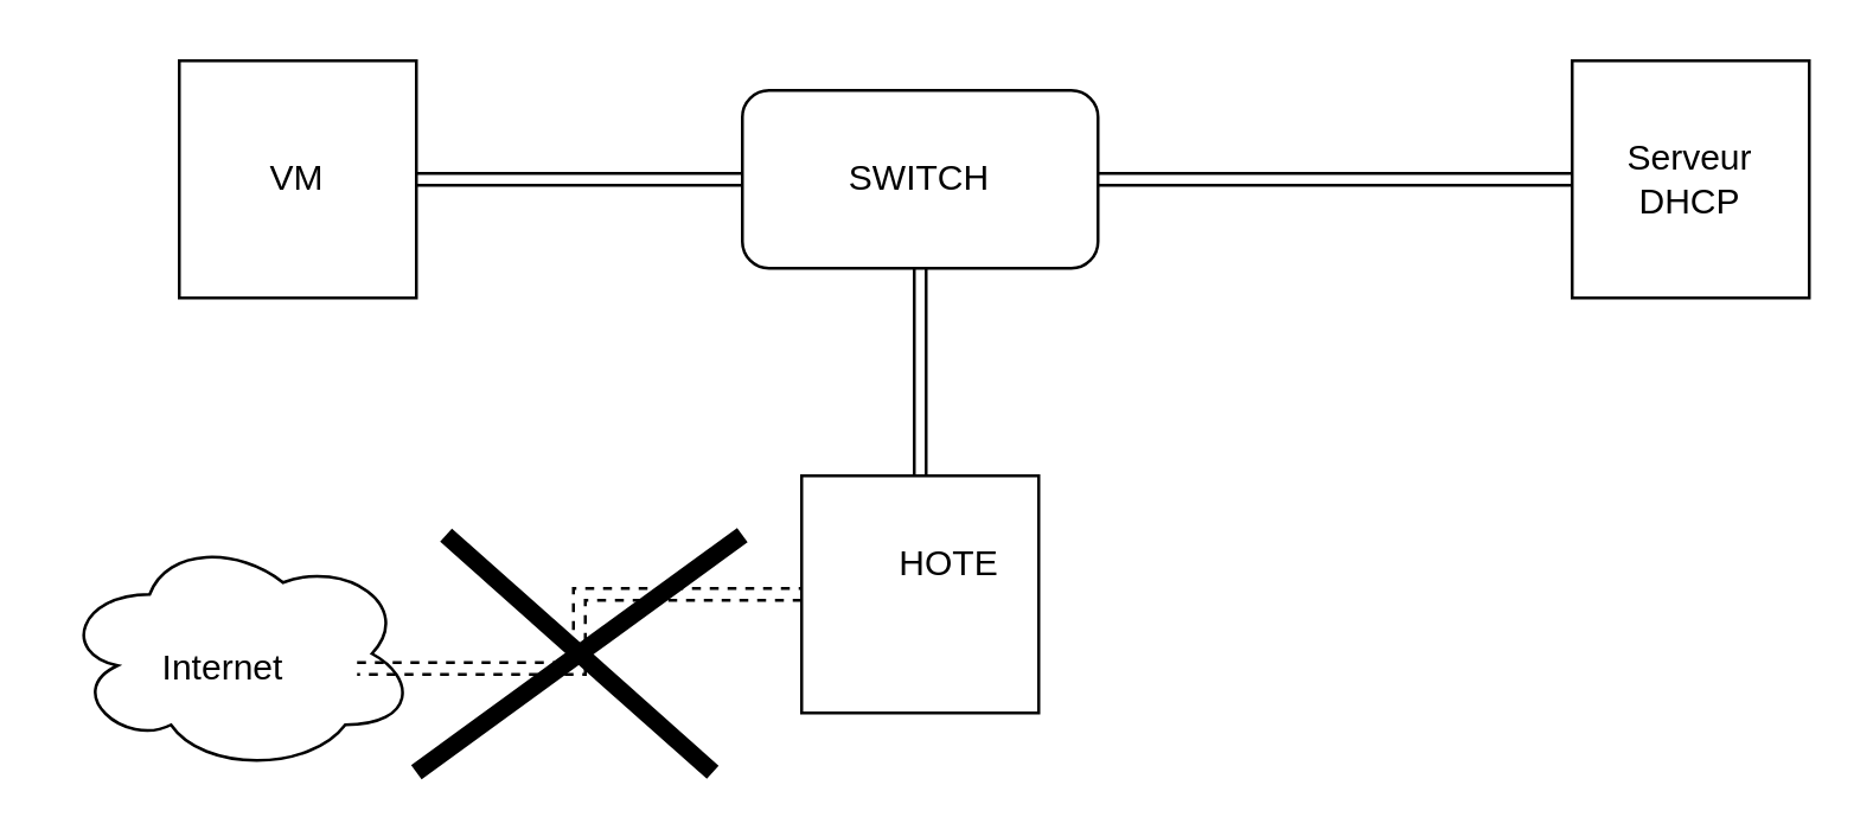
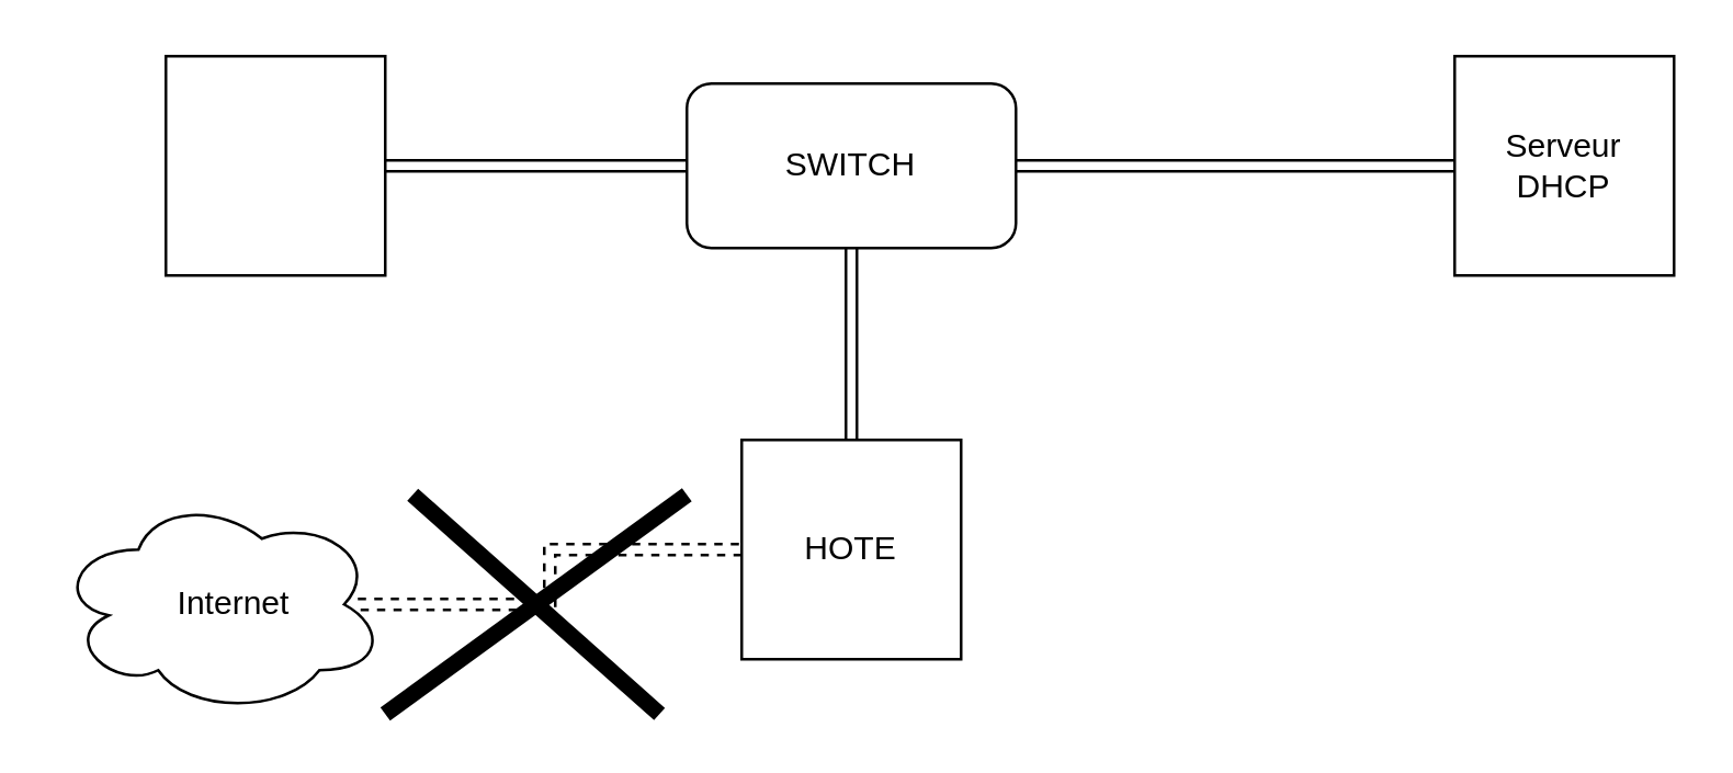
  <mxCell id="0" />
  <mxCell id="1" parent="0" />
  <mxCell id="2" value="" style="group" vertex="1" connectable="0" parent="1"><mxGeometry x="60" y="20" width="80" height="80" as="geometry" /></mxCell>
  <mxCell id="3" value="" style="whiteSpace=wrap;html=1;aspect=fixed;" vertex="1" parent="2"><mxGeometry width="80" height="80" as="geometry" /></mxCell>
- <mxCell id="4" value="VM" style="text;html=1;strokeColor=none;fillColor=none;align=center;verticalAlign=middle;whiteSpace=wrap;rounded=0;" vertex="1" parent="2"><mxGeometry x="20" y="30" width="40" height="20" as="geometry" /></mxCell>
  <mxCell id="5" value="" style="group" vertex="1" connectable="0" parent="1"><mxGeometry x="250" y="30" width="120" height="60" as="geometry" /></mxCell>
  <mxCell id="6" value="" style="rounded=1;whiteSpace=wrap;html=1;" vertex="1" parent="5"><mxGeometry width="120" height="60" as="geometry" /></mxCell>
  <mxCell id="7" value="SWITCH" style="text;html=1;strokeColor=none;fillColor=none;align=center;verticalAlign=middle;whiteSpace=wrap;rounded=0;" vertex="1" parent="5"><mxGeometry y="20" width="120" height="20" as="geometry" /></mxCell>
  <mxCell id="8" value="" style="group" vertex="1" connectable="0" parent="1"><mxGeometry x="270" y="160" width="80" height="80" as="geometry" /></mxCell>
  <mxCell id="9" value="" style="whiteSpace=wrap;html=1;aspect=fixed;" vertex="1" parent="8"><mxGeometry width="80" height="80" as="geometry" /></mxCell>
- <mxCell id="10" value="HOTE" style="text;html=1;strokeColor=none;fillColor=none;align=center;verticalAlign=middle;whiteSpace=wrap;rounded=0;" vertex="1" parent="8"><mxGeometry x="30" y="20" width="40" height="20" as="geometry" /></mxCell>
+ <mxCell id="10" value="HOTE" style="text;html=1;strokeColor=none;fillColor=none;align=center;verticalAlign=middle;whiteSpace=wrap;rounded=0;" vertex="1" parent="8"><mxGeometry x="20" y="30" width="40" height="20" as="geometry" /></mxCell>
  <mxCell id="11" value="" style="group" vertex="1" connectable="0" parent="1"><mxGeometry y="180" width="120" height="80" as="geometry" x="20" /></mxCell>
  <mxCell id="12" value="" style="ellipse;shape=cloud;whiteSpace=wrap;html=1;" vertex="1" parent="11"><mxGeometry width="120" height="80" as="geometry" /></mxCell>
- <mxCell id="13" value="Internet" style="text;html=1;strokeColor=none;fillColor=none;align=center;verticalAlign=middle;whiteSpace=wrap;rounded=0;" vertex="1" parent="11"><mxGeometry x="10" y="35" width="90" height="20" as="geometry" /></mxCell>
+ <mxCell id="13" value="Internet" style="text;html=1;strokeColor=none;fillColor=none;align=center;verticalAlign=middle;whiteSpace=wrap;rounded=0;" vertex="1" parent="11"><mxGeometry x="20" y="30" width="90" height="20" as="geometry" /></mxCell>
  <mxCell id="14" value="" style="group" vertex="1" connectable="0" parent="1"><mxGeometry x="530" y="20" width="80" height="80" as="geometry" /></mxCell>
  <mxCell id="15" value="" style="whiteSpace=wrap;html=1;aspect=fixed;" vertex="1" parent="14"><mxGeometry width="80" height="80" as="geometry" /></mxCell>
  <mxCell id="16" value="Serveur DHCP" style="text;html=1;strokeColor=none;fillColor=none;align=center;verticalAlign=middle;whiteSpace=wrap;rounded=0;" vertex="1" parent="14"><mxGeometry y="20" width="80" height="40" as="geometry" /></mxCell>
  <mxCell id="17" style="edgeStyle=orthogonalEdgeStyle;rounded=0;orthogonalLoop=1;jettySize=auto;html=1;entryX=0;entryY=0.5;entryDx=0;entryDy=0;shape=link;" edge="1" parent="1" source="3" target="7"><mxGeometry relative="1" as="geometry" /></mxCell>
  <mxCell id="18" style="edgeStyle=orthogonalEdgeStyle;shape=link;rounded=0;orthogonalLoop=1;jettySize=auto;html=1;entryX=0;entryY=0.5;entryDx=0;entryDy=0;" edge="1" parent="1" source="7" target="16"><mxGeometry relative="1" as="geometry" /></mxCell>
  <mxCell id="19" style="edgeStyle=orthogonalEdgeStyle;shape=link;rounded=0;orthogonalLoop=1;jettySize=auto;html=1;entryX=0.5;entryY=0;entryDx=0;entryDy=0;" edge="1" parent="1" source="6" target="9"><mxGeometry relative="1" as="geometry" /></mxCell>
  <mxCell id="20" style="edgeStyle=orthogonalEdgeStyle;shape=link;rounded=0;orthogonalLoop=1;jettySize=auto;html=1;entryX=1;entryY=0.5;entryDx=0;entryDy=0;dashed=1;" edge="1" parent="1" source="9" target="13"><mxGeometry relative="1" as="geometry" /></mxCell>
  <mxCell id="21" value="" style="endArrow=none;html=1;strokeWidth=6;" edge="1" parent="1"><mxGeometry width="50" height="50" relative="1" as="geometry"><mxPoint x="140" y="260" as="sourcePoint" /><mxPoint x="250" y="180" as="targetPoint" /></mxGeometry></mxCell>
  <mxCell id="22" value="" style="endArrow=none;html=1;strokeWidth=6;" edge="1" parent="1"><mxGeometry width="50" height="50" relative="1" as="geometry"><mxPoint x="240" y="260" as="sourcePoint" /><mxPoint x="150" y="180" as="targetPoint" /></mxGeometry></mxCell>
